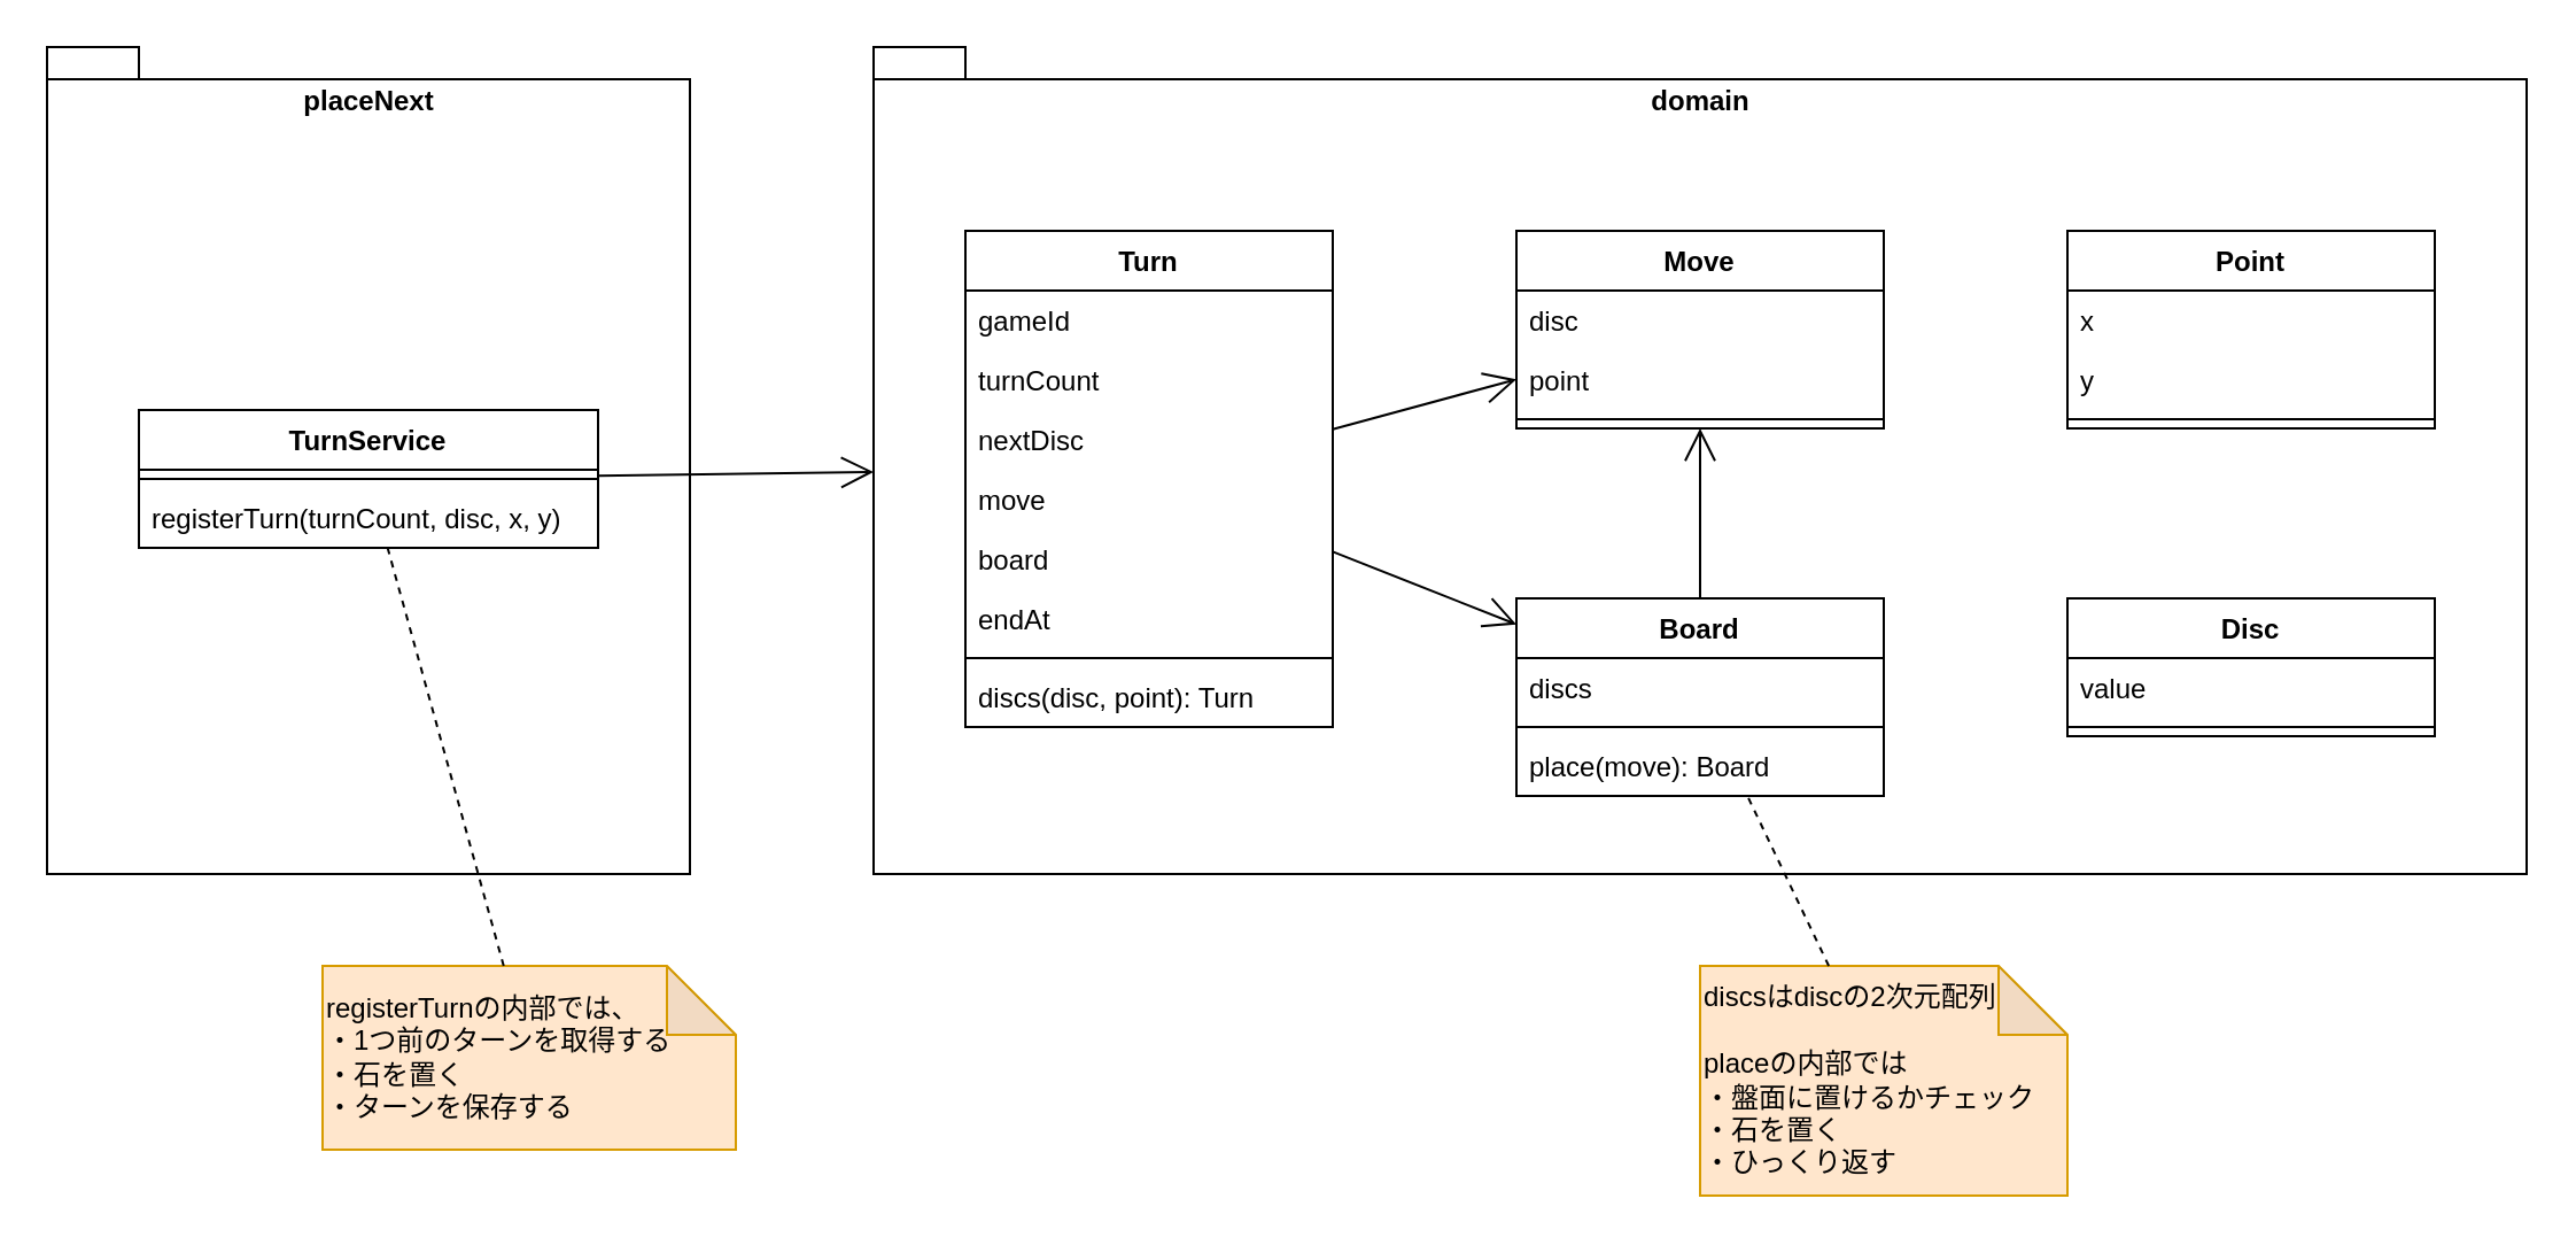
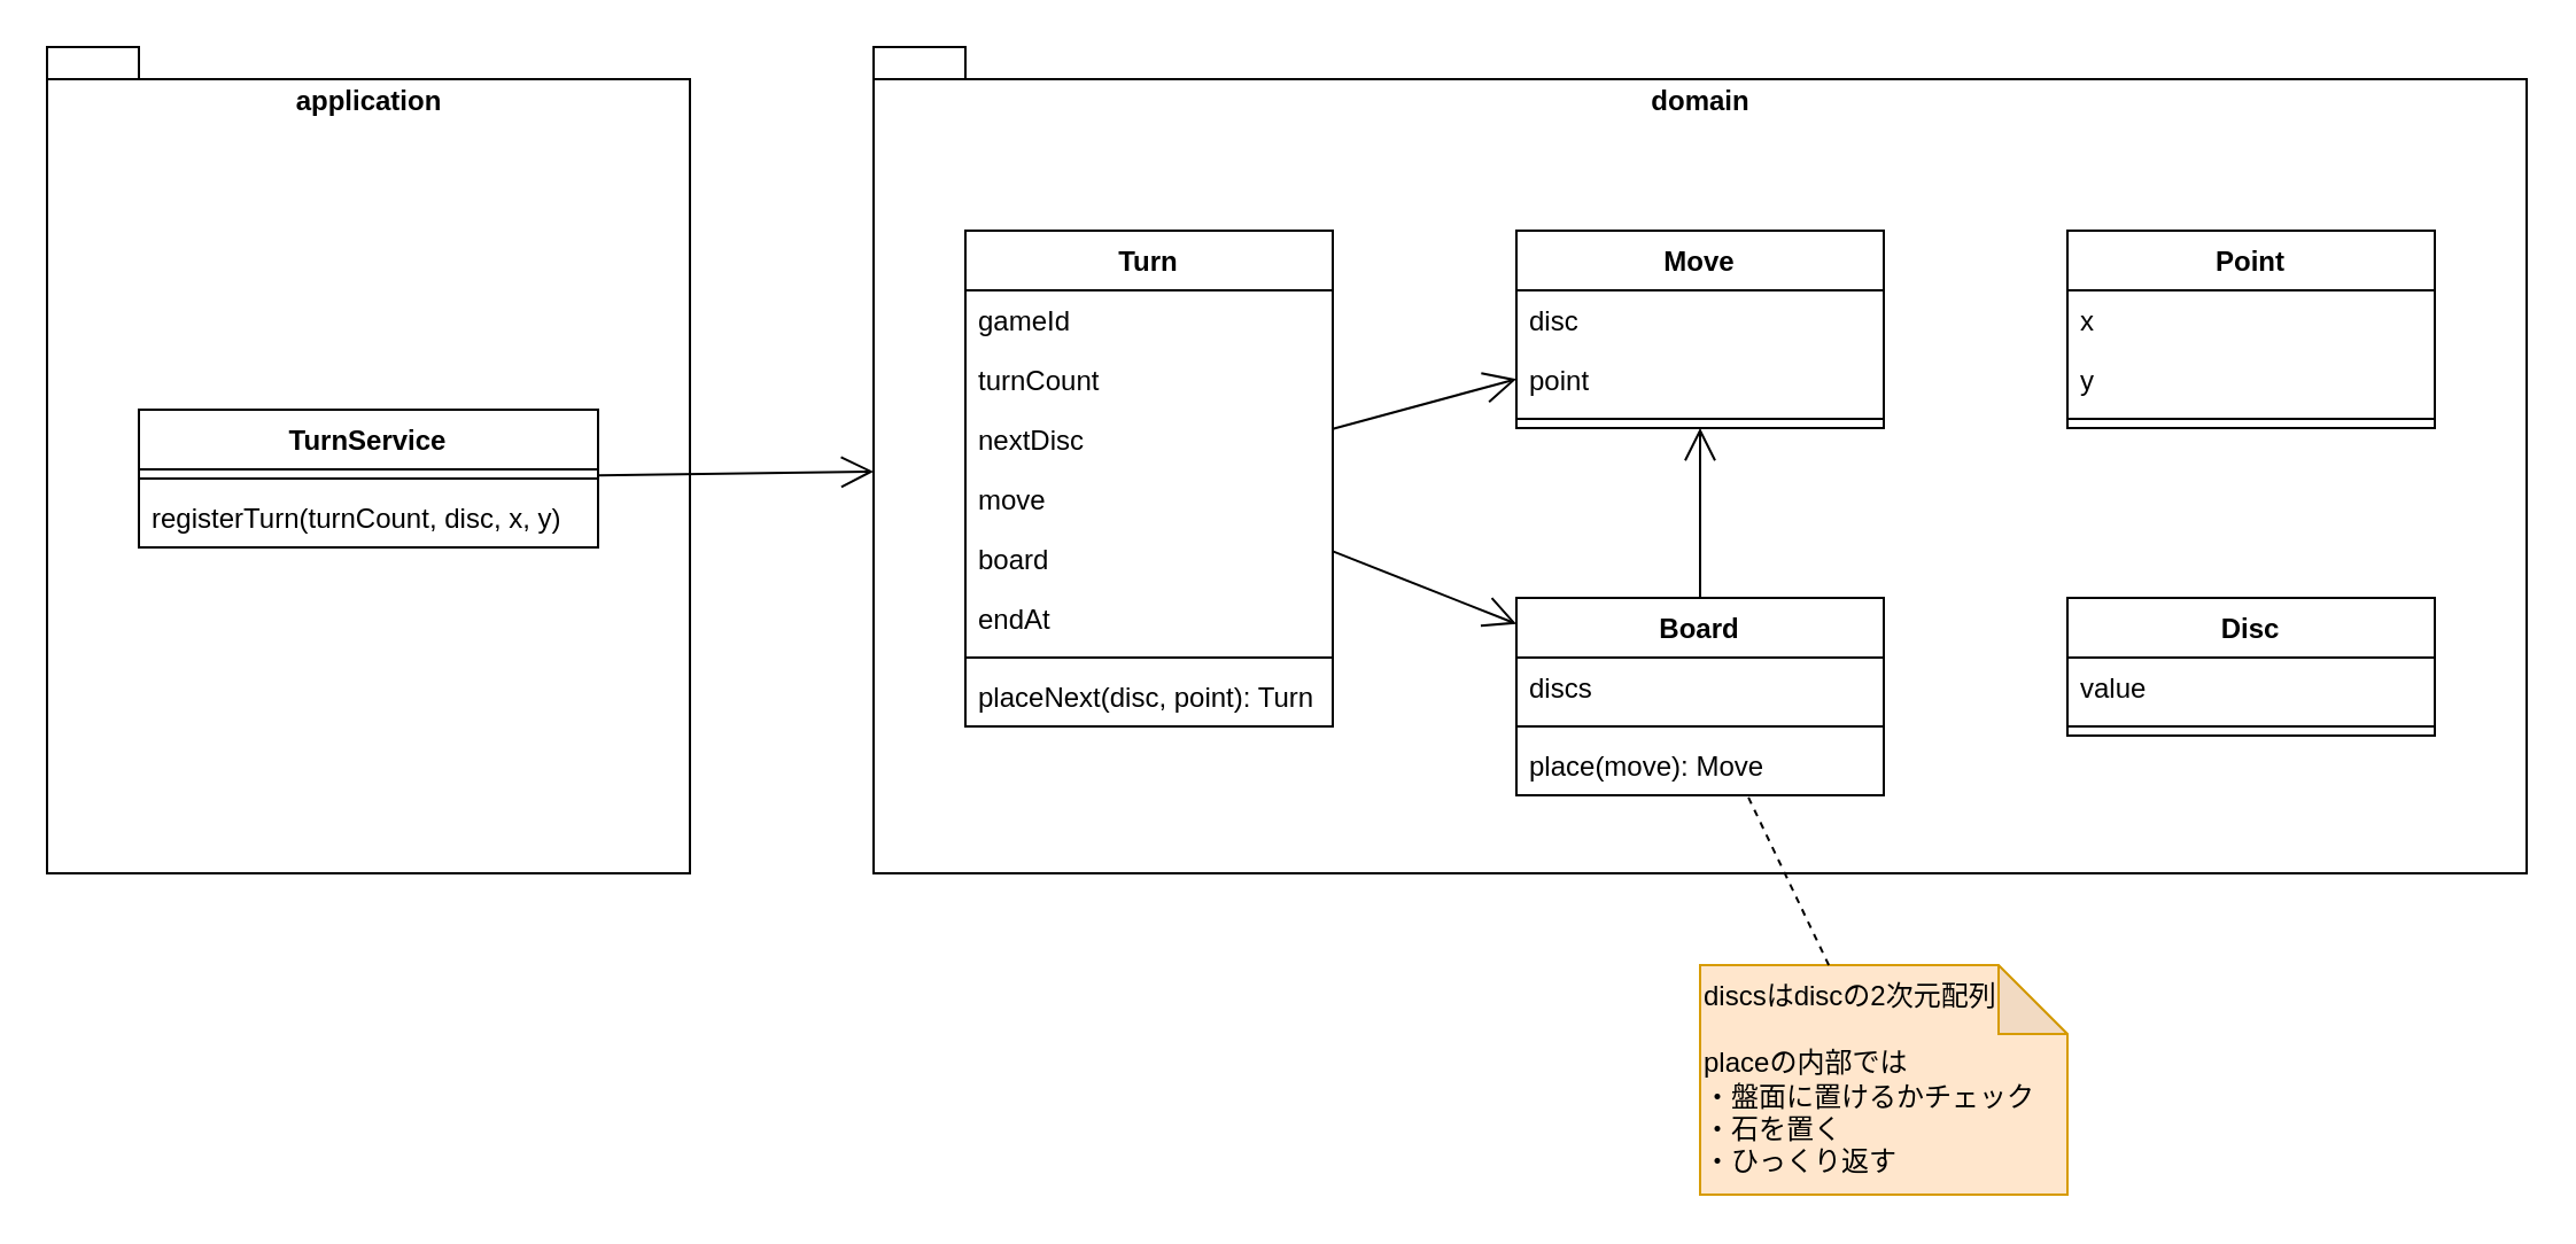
  <mxCell id="0" />
  <mxCell id="1" parent="0" />
  <mxCell id="2" value="domain" style="shape=folder;fontStyle=1;spacingTop=10;tabWidth=40;tabHeight=14;tabPosition=left;html=1;fillColor=none;verticalAlign=top;" parent="1" vertex="1"><mxGeometry x="380" y="20" width="720" height="360" as="geometry" /></mxCell>
  <mxCell id="3" value="Turn" style="swimlane;fontStyle=1;align=center;verticalAlign=top;childLayout=stackLayout;horizontal=1;startSize=26;horizontalStack=0;resizeParent=1;resizeParentMax=0;resizeLast=0;collapsible=1;marginBottom=0;" parent="1" vertex="1"><mxGeometry x="420" y="100" width="160" height="216" as="geometry" /></mxCell>
  <mxCell id="4" value="gameId" style="text;strokeColor=none;fillColor=none;align=left;verticalAlign=top;spacingLeft=4;spacingRight=4;overflow=hidden;rotatable=0;points=[[0,0.5],[1,0.5]];portConstraint=eastwest;" parent="3" vertex="1"><mxGeometry y="26" width="160" height="26" as="geometry" /></mxCell>
  <mxCell id="5" value="turnCount" style="text;strokeColor=none;fillColor=none;align=left;verticalAlign=top;spacingLeft=4;spacingRight=4;overflow=hidden;rotatable=0;points=[[0,0.5],[1,0.5]];portConstraint=eastwest;" parent="3" vertex="1"><mxGeometry y="52" width="160" height="26" as="geometry" /></mxCell>
  <mxCell id="6" value="nextDisc" style="text;strokeColor=none;fillColor=none;align=left;verticalAlign=top;spacingLeft=4;spacingRight=4;overflow=hidden;rotatable=0;points=[[0,0.5],[1,0.5]];portConstraint=eastwest;" parent="3" vertex="1"><mxGeometry y="78" width="160" height="26" as="geometry" /></mxCell>
  <mxCell id="7" value="move" style="text;strokeColor=none;fillColor=none;align=left;verticalAlign=top;spacingLeft=4;spacingRight=4;overflow=hidden;rotatable=0;points=[[0,0.5],[1,0.5]];portConstraint=eastwest;" parent="3" vertex="1"><mxGeometry y="104" width="160" height="26" as="geometry" /></mxCell>
  <mxCell id="8" value="board" style="text;strokeColor=none;fillColor=none;align=left;verticalAlign=top;spacingLeft=4;spacingRight=4;overflow=hidden;rotatable=0;points=[[0,0.5],[1,0.5]];portConstraint=eastwest;" parent="3" vertex="1"><mxGeometry y="130" width="160" height="26" as="geometry" /></mxCell>
  <mxCell id="9" value="endAt" style="text;strokeColor=none;fillColor=none;align=left;verticalAlign=top;spacingLeft=4;spacingRight=4;overflow=hidden;rotatable=0;points=[[0,0.5],[1,0.5]];portConstraint=eastwest;" parent="3" vertex="1"><mxGeometry y="156" width="160" height="26" as="geometry" /></mxCell>
  <mxCell id="10" value="" style="line;strokeWidth=1;fillColor=none;align=left;verticalAlign=middle;spacingTop=-1;spacingLeft=3;spacingRight=3;rotatable=0;labelPosition=right;points=[];portConstraint=eastwest;" parent="3" vertex="1"><mxGeometry y="182" width="160" height="8" as="geometry" /></mxCell>
- <mxCell id="11" value="discs(disc, point): Turn" style="text;strokeColor=none;fillColor=none;align=left;verticalAlign=top;spacingLeft=4;spacingRight=4;overflow=hidden;rotatable=0;points=[[0,0.5],[1,0.5]];portConstraint=eastwest;" parent="3" vertex="1"><mxGeometry y="190" width="160" height="26" as="geometry" /></mxCell>
+ <mxCell id="11" value="placeNext(disc, point): Turn" style="text;strokeColor=none;fillColor=none;align=left;verticalAlign=top;spacingLeft=4;spacingRight=4;overflow=hidden;rotatable=0;points=[[0,0.5],[1,0.5]];portConstraint=eastwest;" parent="3" vertex="1"><mxGeometry y="190" width="160" height="26" as="geometry" /></mxCell>
  <mxCell id="12" value="Move" style="swimlane;fontStyle=1;align=center;verticalAlign=top;childLayout=stackLayout;horizontal=1;startSize=26;horizontalStack=0;resizeParent=1;resizeParentMax=0;resizeLast=0;collapsible=1;marginBottom=0;" parent="1" vertex="1"><mxGeometry x="660" y="100" width="160" height="86" as="geometry" /></mxCell>
  <mxCell id="13" value="disc" style="text;strokeColor=none;fillColor=none;align=left;verticalAlign=top;spacingLeft=4;spacingRight=4;overflow=hidden;rotatable=0;points=[[0,0.5],[1,0.5]];portConstraint=eastwest;" parent="12" vertex="1"><mxGeometry y="26" width="160" height="26" as="geometry" /></mxCell>
  <mxCell id="14" value="point" style="text;strokeColor=none;fillColor=none;align=left;verticalAlign=top;spacingLeft=4;spacingRight=4;overflow=hidden;rotatable=0;points=[[0,0.5],[1,0.5]];portConstraint=eastwest;" parent="12" vertex="1"><mxGeometry y="52" width="160" height="26" as="geometry" /></mxCell>
  <mxCell id="15" value="" style="line;strokeWidth=1;fillColor=none;align=left;verticalAlign=middle;spacingTop=-1;spacingLeft=3;spacingRight=3;rotatable=0;labelPosition=right;points=[];portConstraint=eastwest;" parent="12" vertex="1"><mxGeometry y="78" width="160" height="8" as="geometry" /></mxCell>
  <mxCell id="16" value="Board" style="swimlane;fontStyle=1;align=center;verticalAlign=top;childLayout=stackLayout;horizontal=1;startSize=26;horizontalStack=0;resizeParent=1;resizeParentMax=0;resizeLast=0;collapsible=1;marginBottom=0;" parent="1" vertex="1"><mxGeometry x="660" y="260" width="160" height="86" as="geometry" /></mxCell>
  <mxCell id="17" value="discs" style="text;strokeColor=none;fillColor=none;align=left;verticalAlign=top;spacingLeft=4;spacingRight=4;overflow=hidden;rotatable=0;points=[[0,0.5],[1,0.5]];portConstraint=eastwest;" parent="16" vertex="1"><mxGeometry y="26" width="160" height="26" as="geometry" /></mxCell>
  <mxCell id="18" value="" style="line;strokeWidth=1;fillColor=none;align=left;verticalAlign=middle;spacingTop=-1;spacingLeft=3;spacingRight=3;rotatable=0;labelPosition=right;points=[];portConstraint=eastwest;" parent="16" vertex="1"><mxGeometry y="52" width="160" height="8" as="geometry" /></mxCell>
- <mxCell id="19" value="place(move): Board" style="text;strokeColor=none;fillColor=none;align=left;verticalAlign=top;spacingLeft=4;spacingRight=4;overflow=hidden;rotatable=0;points=[[0,0.5],[1,0.5]];portConstraint=eastwest;" parent="16" vertex="1"><mxGeometry y="60" width="160" height="26" as="geometry" /></mxCell>
+ <mxCell id="19" value="place(move): Move" style="text;strokeColor=none;fillColor=none;align=left;verticalAlign=top;spacingLeft=4;spacingRight=4;overflow=hidden;rotatable=0;points=[[0,0.5],[1,0.5]];portConstraint=eastwest;" parent="16" vertex="1"><mxGeometry y="60" width="160" height="26" as="geometry" /></mxCell>
  <mxCell id="20" value="Point" style="swimlane;fontStyle=1;align=center;verticalAlign=top;childLayout=stackLayout;horizontal=1;startSize=26;horizontalStack=0;resizeParent=1;resizeParentMax=0;resizeLast=0;collapsible=1;marginBottom=0;" parent="1" vertex="1"><mxGeometry x="900" y="100" width="160" height="86" as="geometry" /></mxCell>
  <mxCell id="21" value="x" style="text;strokeColor=none;fillColor=none;align=left;verticalAlign=top;spacingLeft=4;spacingRight=4;overflow=hidden;rotatable=0;points=[[0,0.5],[1,0.5]];portConstraint=eastwest;" parent="20" vertex="1"><mxGeometry y="26" width="160" height="26" as="geometry" /></mxCell>
  <mxCell id="22" value="y" style="text;strokeColor=none;fillColor=none;align=left;verticalAlign=top;spacingLeft=4;spacingRight=4;overflow=hidden;rotatable=0;points=[[0,0.5],[1,0.5]];portConstraint=eastwest;" parent="20" vertex="1"><mxGeometry y="52" width="160" height="26" as="geometry" /></mxCell>
  <mxCell id="23" value="" style="line;strokeWidth=1;fillColor=none;align=left;verticalAlign=middle;spacingTop=-1;spacingLeft=3;spacingRight=3;rotatable=0;labelPosition=right;points=[];portConstraint=eastwest;" parent="20" vertex="1"><mxGeometry y="78" width="160" height="8" as="geometry" /></mxCell>
  <mxCell id="24" value="Disc" style="swimlane;fontStyle=1;align=center;verticalAlign=top;childLayout=stackLayout;horizontal=1;startSize=26;horizontalStack=0;resizeParent=1;resizeParentMax=0;resizeLast=0;collapsible=1;marginBottom=0;" parent="1" vertex="1"><mxGeometry x="900" y="260" width="160" height="60" as="geometry" /></mxCell>
  <mxCell id="25" value="value" style="text;strokeColor=none;fillColor=none;align=left;verticalAlign=top;spacingLeft=4;spacingRight=4;overflow=hidden;rotatable=0;points=[[0,0.5],[1,0.5]];portConstraint=eastwest;" parent="24" vertex="1"><mxGeometry y="26" width="160" height="26" as="geometry" /></mxCell>
  <mxCell id="26" value="" style="line;strokeWidth=1;fillColor=none;align=left;verticalAlign=middle;spacingTop=-1;spacingLeft=3;spacingRight=3;rotatable=0;labelPosition=right;points=[];portConstraint=eastwest;" parent="24" vertex="1"><mxGeometry y="52" width="160" height="8" as="geometry" /></mxCell>
- <mxCell id="27" value="placeNext" style="shape=folder;fontStyle=1;spacingTop=10;tabWidth=40;tabHeight=14;tabPosition=left;html=1;fillColor=none;verticalAlign=top;" parent="1" vertex="1"><mxGeometry x="20" y="20" width="280" height="360" as="geometry" /></mxCell>
+ <mxCell id="27" value="application" style="shape=folder;fontStyle=1;spacingTop=10;tabWidth=40;tabHeight=14;tabPosition=left;html=1;fillColor=none;verticalAlign=top;" parent="1" vertex="1"><mxGeometry x="20" y="20" width="280" height="360" as="geometry" /></mxCell>
  <mxCell id="28" value="TurnService" style="swimlane;fontStyle=1;align=center;verticalAlign=top;childLayout=stackLayout;horizontal=1;startSize=26;horizontalStack=0;resizeParent=1;resizeParentMax=0;resizeLast=0;collapsible=1;marginBottom=0;fillColor=none;" parent="1" vertex="1"><mxGeometry x="60" y="178" width="200" height="60" as="geometry" /></mxCell>
  <mxCell id="29" value="" style="line;strokeWidth=1;fillColor=none;align=left;verticalAlign=middle;spacingTop=-1;spacingLeft=3;spacingRight=3;rotatable=0;labelPosition=right;points=[];portConstraint=eastwest;" parent="28" vertex="1"><mxGeometry y="26" width="200" height="8" as="geometry" /></mxCell>
  <mxCell id="30" value="registerTurn(turnCount, disc, x, y)" style="text;strokeColor=none;fillColor=none;align=left;verticalAlign=top;spacingLeft=4;spacingRight=4;overflow=hidden;rotatable=0;points=[[0,0.5],[1,0.5]];portConstraint=eastwest;" parent="28" vertex="1"><mxGeometry y="34" width="200" height="26" as="geometry" /></mxCell>
  <mxCell id="31" value="" style="endArrow=open;endFill=1;endSize=12;html=1;" parent="1" source="28" target="2" edge="1"><mxGeometry width="160" relative="1" as="geometry"><mxPoint x="500" y="310" as="sourcePoint" /><mxPoint x="660" y="310" as="targetPoint" /></mxGeometry></mxCell>
  <mxCell id="32" value="" style="endArrow=open;endFill=1;endSize=12;html=1;" parent="1" source="3" target="12" edge="1"><mxGeometry width="160" relative="1" as="geometry"><mxPoint x="270" y="191" as="sourcePoint" /><mxPoint x="430" y="267" as="targetPoint" /></mxGeometry></mxCell>
  <mxCell id="33" value="" style="endArrow=open;endFill=1;endSize=12;html=1;" parent="1" source="3" target="16" edge="1"><mxGeometry width="160" relative="1" as="geometry"><mxPoint x="590" y="252" as="sourcePoint" /><mxPoint x="670" y="199" as="targetPoint" /></mxGeometry></mxCell>
  <mxCell id="34" value="discsはdiscの2次元配列&lt;br&gt;&lt;br&gt;placeの内部では&lt;br&gt;・盤面に置けるかチェック&lt;br&gt;・石を置く&lt;br&gt;・ひっくり返す" style="shape=note;whiteSpace=wrap;html=1;backgroundOutline=1;darkOpacity=0.05;fillColor=#ffe6cc;strokeColor=#d79b00;align=left;" parent="1" vertex="1"><mxGeometry x="740" y="420" width="160" height="100" as="geometry" /></mxCell>
  <mxCell id="35" value="" style="endArrow=none;dashed=1;html=1;" parent="1" source="34" target="16" edge="1"><mxGeometry width="50" height="50" relative="1" as="geometry"><mxPoint x="520" y="340" as="sourcePoint" /><mxPoint x="570" y="290" as="targetPoint" /></mxGeometry></mxCell>
  <mxCell id="36" value="" style="endArrow=open;endFill=1;endSize=12;html=1;" parent="1" source="16" target="12" edge="1"><mxGeometry width="160" relative="1" as="geometry"><mxPoint x="590" y="277.667" as="sourcePoint" /><mxPoint x="670" y="315.333" as="targetPoint" /></mxGeometry></mxCell>
- <mxCell id="37" value="registerTurnの内部では、&lt;br&gt;・1つ前のターンを取得する&lt;br&gt;・石を置く&lt;br&gt;・ターンを保存する" style="shape=note;whiteSpace=wrap;html=1;backgroundOutline=1;darkOpacity=0.05;fillColor=#ffe6cc;strokeColor=#d79b00;align=left;" parent="1" vertex="1"><mxGeometry x="140" y="420" width="180" height="80" as="geometry" /></mxCell>
- <mxCell id="38" value="" style="endArrow=none;dashed=1;html=1;" parent="1" source="37" target="28" edge="1"><mxGeometry width="50" height="50" relative="1" as="geometry"><mxPoint x="40" y="340" as="sourcePoint" /><mxPoint x="239.401" y="386" as="targetPoint" /></mxGeometry></mxCell>
